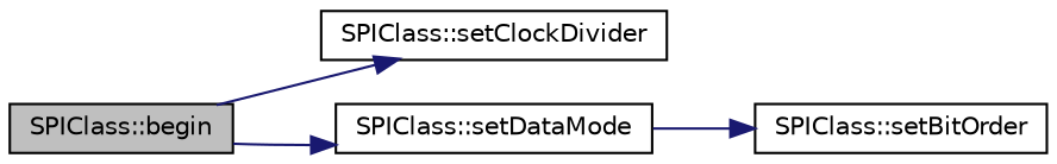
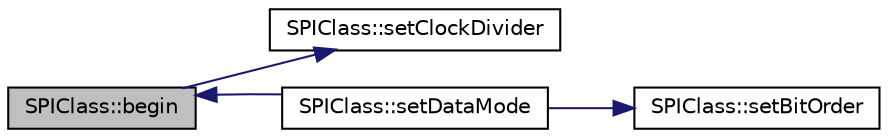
  digraph {
    rankdir=LR
    node [color=black fillcolor=white fontname=Helvetica fontsize=10 shape=record style=filled]
    edge [color=midnightblue fontname=Helvetica fontsize=10 labelfontname=Helvetica labelfontsize=10 style=solid]
    n1 [fillcolor=grey75 fontcolor=black height=0.2 label="SPIClass::begin" width=0.4]
    n2 [height=0.2 label="SPIClass::setClockDivider" width=0.4]
    n3 [height=0.2 label="SPIClass::setDataMode" width=0.4]
    n4 [height=0.2 label="SPIClass::setBitOrder" width=0.4]
    n1 -> n2
-   n1 -> n3
+   n3 -> n1
    n3 -> n4
  }
